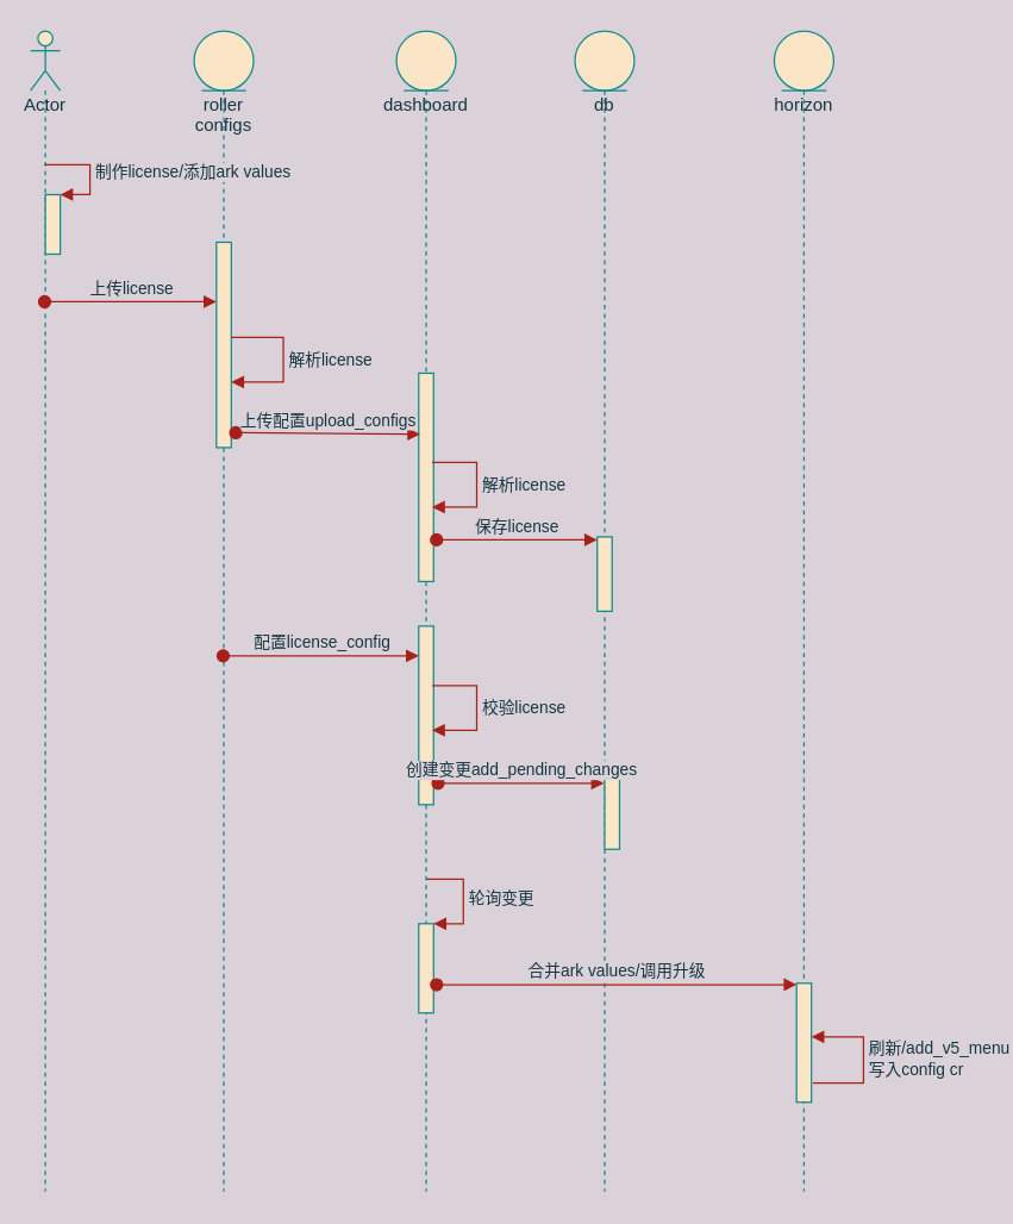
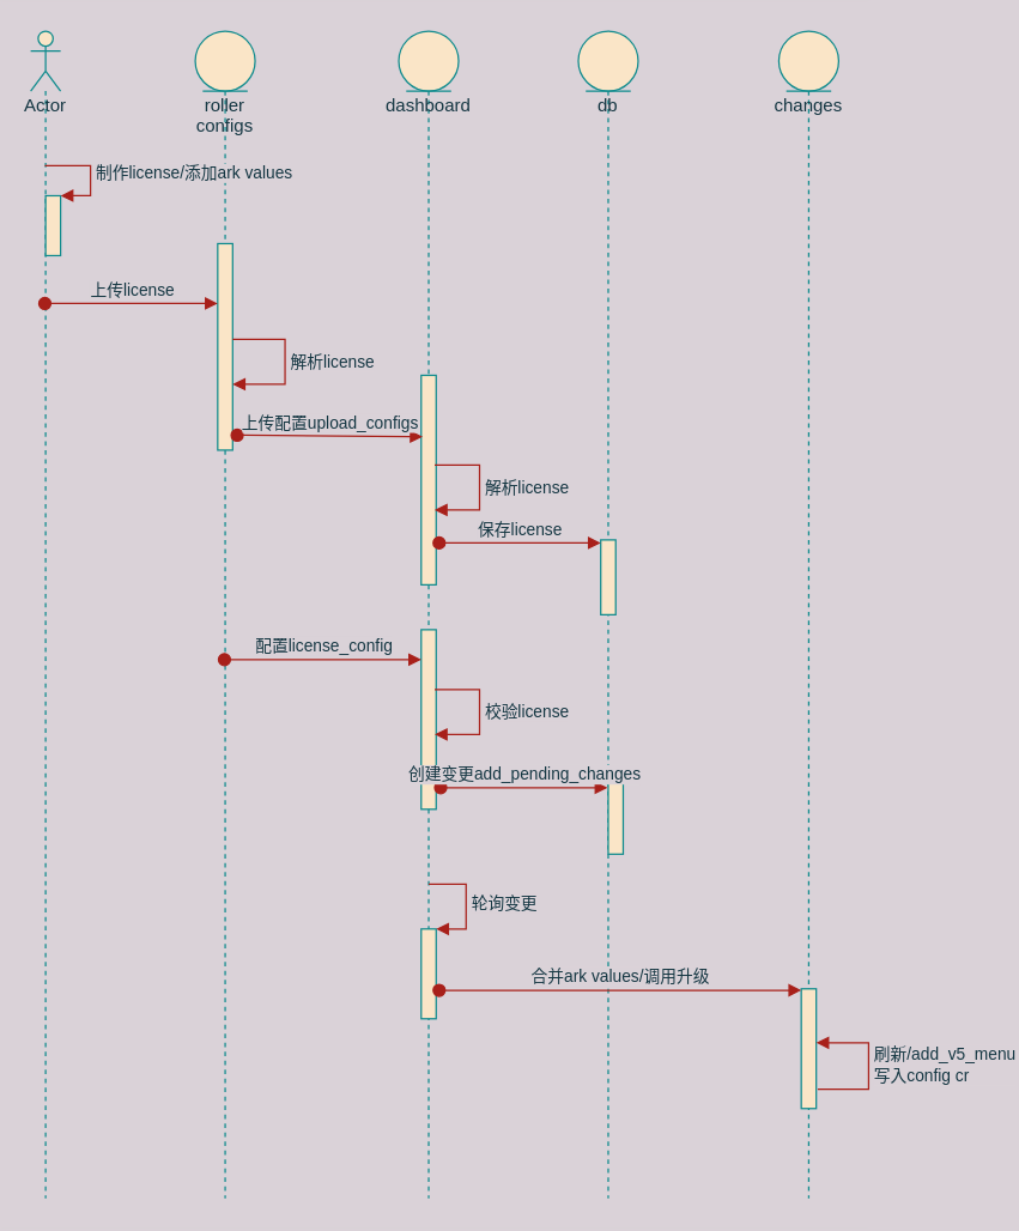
  <mxCell id="0" />
  <mxCell id="1" parent="0" />
  <mxCell id="2" value="roller&lt;br&gt;configs" style="shape=umlLifeline;participant=umlEntity;perimeter=lifelinePerimeter;whiteSpace=wrap;html=1;container=1;collapsible=0;recursiveResize=0;verticalAlign=top;spacingTop=36;outlineConnect=0;rounded=0;sketch=0;strokeColor=#0F8B8D;fillColor=#FAE5C7;fontColor=#143642;" vertex="1" parent="1"><mxGeometry x="130" y="20" width="40" height="780" as="geometry" /></mxCell>
  <mxCell id="3" value="" style="html=1;points=[];perimeter=orthogonalPerimeter;rounded=0;sketch=0;strokeColor=#0F8B8D;fillColor=#FAE5C7;fontColor=#143642;" vertex="1" parent="2"><mxGeometry x="15" y="142" width="10" height="138" as="geometry" /></mxCell>
  <mxCell id="4" value="db" style="shape=umlLifeline;participant=umlEntity;perimeter=lifelinePerimeter;whiteSpace=wrap;html=1;container=1;collapsible=0;recursiveResize=0;verticalAlign=top;spacingTop=36;outlineConnect=0;rounded=0;sketch=0;strokeColor=#0F8B8D;fillColor=#FAE5C7;fontColor=#143642;" vertex="1" parent="1"><mxGeometry x="386" y="20" width="40" height="780" as="geometry" /></mxCell>
  <mxCell id="5" value="" style="html=1;points=[];perimeter=orthogonalPerimeter;rounded=0;sketch=0;strokeColor=#0F8B8D;fillColor=#FAE5C7;fontColor=#143642;" vertex="1" parent="4"><mxGeometry x="15" y="340" width="10" height="50" as="geometry" /></mxCell>
  <mxCell id="6" value="" style="html=1;points=[];perimeter=orthogonalPerimeter;rounded=0;sketch=0;strokeColor=#0F8B8D;fillColor=#FAE5C7;fontColor=#143642;" vertex="1" parent="4"><mxGeometry x="20" y="500" width="10" height="50" as="geometry" /></mxCell>
  <mxCell id="7" value="dashboard" style="shape=umlLifeline;participant=umlEntity;perimeter=lifelinePerimeter;whiteSpace=wrap;html=1;container=1;collapsible=0;recursiveResize=0;verticalAlign=top;spacingTop=36;outlineConnect=0;rounded=0;sketch=0;strokeColor=#0F8B8D;fillColor=#FAE5C7;fontColor=#143642;" vertex="1" parent="1"><mxGeometry x="266" y="20" width="40" height="780" as="geometry" /></mxCell>
  <mxCell id="8" value="" style="html=1;points=[];perimeter=orthogonalPerimeter;rounded=0;sketch=0;strokeColor=#0F8B8D;fillColor=#FAE5C7;fontColor=#143642;" vertex="1" parent="7"><mxGeometry x="15" y="230" width="10" height="140" as="geometry" /></mxCell>
  <mxCell id="9" value="" style="html=1;points=[];perimeter=orthogonalPerimeter;rounded=0;sketch=0;strokeColor=#0F8B8D;fillColor=#FAE5C7;fontColor=#143642;" vertex="1" parent="7"><mxGeometry x="15" y="400" width="10" height="120" as="geometry" /></mxCell>
  <mxCell id="10" value="" style="html=1;points=[];perimeter=orthogonalPerimeter;rounded=0;sketch=0;strokeColor=#0F8B8D;fillColor=#FAE5C7;fontColor=#143642;" vertex="1" parent="7"><mxGeometry x="15" y="600" width="10" height="60" as="geometry" /></mxCell>
  <mxCell id="11" value="轮询变更" style="edgeStyle=orthogonalEdgeStyle;html=1;align=left;spacingLeft=2;endArrow=block;rounded=0;entryX=1;entryY=0;strokeColor=#A8201A;fillColor=#FAE5C7;fontColor=#143642;labelBackgroundColor=#DAD2D8;" edge="1" target="10" parent="7"><mxGeometry relative="1" as="geometry"><mxPoint x="20" y="570" as="sourcePoint" /><Array as="points"><mxPoint x="45" y="570" /></Array></mxGeometry></mxCell>
  <mxCell id="12" value="Actor" style="shape=umlLifeline;participant=umlActor;perimeter=lifelinePerimeter;whiteSpace=wrap;html=1;container=1;collapsible=0;recursiveResize=0;verticalAlign=top;spacingTop=36;outlineConnect=0;rounded=0;sketch=0;strokeColor=#0F8B8D;fillColor=#FAE5C7;fontColor=#143642;" vertex="1" parent="1"><mxGeometry x="20" y="20" width="20" height="780" as="geometry" /></mxCell>
  <mxCell id="13" value="" style="html=1;points=[];perimeter=orthogonalPerimeter;rounded=0;sketch=0;strokeColor=#0F8B8D;fillColor=#FAE5C7;fontColor=#143642;" vertex="1" parent="12"><mxGeometry x="10" y="110" width="10" height="40" as="geometry" /></mxCell>
  <mxCell id="14" value="制作license/添加ark values" style="edgeStyle=orthogonalEdgeStyle;html=1;align=left;spacingLeft=2;endArrow=block;rounded=0;entryX=1;entryY=0;strokeColor=#A8201A;fillColor=#FAE5C7;fontColor=#143642;labelBackgroundColor=#DAD2D8;" edge="1" target="13" parent="12"><mxGeometry relative="1" as="geometry"><mxPoint x="9.5" y="90" as="sourcePoint" /><Array as="points"><mxPoint x="40" y="90" /><mxPoint x="40" y="110" /></Array></mxGeometry></mxCell>
  <mxCell id="15" value="上传license" style="html=1;verticalAlign=bottom;startArrow=oval;endArrow=block;startSize=8;strokeColor=#A8201A;fillColor=#FAE5C7;fontColor=#143642;labelBackgroundColor=#DAD2D8;" edge="1" target="3" parent="1" source="12"><mxGeometry relative="1" as="geometry"><mxPoint x="29.5" y="202" as="sourcePoint" /><Array as="points"><mxPoint x="70" y="202" /></Array></mxGeometry></mxCell>
  <mxCell id="16" value="解析license" style="edgeStyle=orthogonalEdgeStyle;html=1;align=left;spacingLeft=2;endArrow=block;rounded=0;strokeColor=#A8201A;fillColor=#FAE5C7;fontColor=#143642;labelBackgroundColor=#DAD2D8;" edge="1" parent="1"><mxGeometry relative="1" as="geometry"><mxPoint x="155" y="226" as="sourcePoint" /><Array as="points"><mxPoint x="190" y="226" /><mxPoint x="190" y="256" /></Array><mxPoint x="155" y="256" as="targetPoint" /></mxGeometry></mxCell>
  <mxCell id="17" value="上传配置upload_configs" style="html=1;verticalAlign=bottom;startArrow=oval;endArrow=block;startSize=8;strokeColor=#A8201A;fillColor=#FAE5C7;fontColor=#143642;entryX=0.1;entryY=0.293;entryDx=0;entryDy=0;entryPerimeter=0;labelBackgroundColor=#DAD2D8;" edge="1" parent="1" target="8"><mxGeometry relative="1" as="geometry"><mxPoint x="158" y="290" as="sourcePoint" /><mxPoint x="270" y="290" as="targetPoint" /><Array as="points" /></mxGeometry></mxCell>
  <mxCell id="18" value="解析license" style="edgeStyle=orthogonalEdgeStyle;html=1;align=left;spacingLeft=2;endArrow=block;rounded=0;strokeColor=#A8201A;fillColor=#FAE5C7;fontColor=#143642;labelBackgroundColor=#DAD2D8;" edge="1" parent="1"><mxGeometry relative="1" as="geometry"><mxPoint x="290" y="310" as="sourcePoint" /><Array as="points"><mxPoint x="320" y="310" /><mxPoint x="320" y="340" /></Array><mxPoint x="290" y="340" as="targetPoint" /></mxGeometry></mxCell>
  <mxCell id="19" value="保存license" style="html=1;verticalAlign=bottom;startArrow=oval;endArrow=block;startSize=8;strokeColor=#A8201A;fillColor=#FAE5C7;fontColor=#143642;exitX=1.2;exitY=0.8;exitDx=0;exitDy=0;exitPerimeter=0;labelBackgroundColor=#DAD2D8;" edge="1" target="5" parent="1" source="8"><mxGeometry relative="1" as="geometry"><mxPoint x="300" y="380" as="sourcePoint" /></mxGeometry></mxCell>
  <mxCell id="20" value="配置license_config" style="html=1;verticalAlign=bottom;startArrow=oval;endArrow=block;startSize=8;strokeColor=#A8201A;fillColor=#FAE5C7;fontColor=#143642;labelBackgroundColor=#DAD2D8;" edge="1" target="9" parent="1"><mxGeometry relative="1" as="geometry"><mxPoint x="149.5" y="440" as="sourcePoint" /></mxGeometry></mxCell>
  <mxCell id="21" value="校验license" style="edgeStyle=orthogonalEdgeStyle;html=1;align=left;spacingLeft=2;endArrow=block;rounded=0;strokeColor=#A8201A;fillColor=#FAE5C7;fontColor=#143642;labelBackgroundColor=#DAD2D8;" edge="1" parent="1"><mxGeometry relative="1" as="geometry"><mxPoint x="290" y="460" as="sourcePoint" /><Array as="points"><mxPoint x="320" y="460" /><mxPoint x="320" y="490" /></Array><mxPoint x="290" y="490" as="targetPoint" /></mxGeometry></mxCell>
  <mxCell id="22" value="创建变更add_pending_changes" style="html=1;verticalAlign=bottom;startArrow=oval;endArrow=block;startSize=8;strokeColor=#A8201A;fillColor=#FAE5C7;fontColor=#143642;labelBackgroundColor=#DAD2D8;exitX=1.3;exitY=0.88;exitDx=0;exitDy=0;exitPerimeter=0;" edge="1" target="4" parent="1" source="9"><mxGeometry relative="1" as="geometry"><mxPoint x="351" y="555" as="sourcePoint" /><Array as="points" /></mxGeometry></mxCell>
- <mxCell id="23" value="horizon" style="shape=umlLifeline;participant=umlEntity;perimeter=lifelinePerimeter;whiteSpace=wrap;html=1;container=1;collapsible=0;recursiveResize=0;verticalAlign=top;spacingTop=36;outlineConnect=0;rounded=0;sketch=0;strokeColor=#0F8B8D;fillColor=#FAE5C7;fontColor=#143642;" vertex="1" parent="1"><mxGeometry x="520" y="20" width="40" height="780" as="geometry" /></mxCell>
+ <mxCell id="23" value="changes" style="shape=umlLifeline;participant=umlEntity;perimeter=lifelinePerimeter;whiteSpace=wrap;html=1;container=1;collapsible=0;recursiveResize=0;verticalAlign=top;spacingTop=36;outlineConnect=0;rounded=0;sketch=0;strokeColor=#0F8B8D;fillColor=#FAE5C7;fontColor=#143642;" vertex="1" parent="1"><mxGeometry x="520" y="20" width="40" height="780" as="geometry" /></mxCell>
  <mxCell id="24" value="" style="html=1;points=[];perimeter=orthogonalPerimeter;rounded=0;sketch=0;strokeColor=#0F8B8D;fillColor=#FAE5C7;fontColor=#143642;" vertex="1" parent="23"><mxGeometry x="15" y="640" width="10" height="80" as="geometry" /></mxCell>
  <mxCell id="25" value="刷新/add_v5_menu&lt;br&gt;写入config cr" style="edgeStyle=orthogonalEdgeStyle;html=1;align=left;spacingLeft=2;endArrow=block;rounded=0;strokeColor=#A8201A;fillColor=#FAE5C7;fontColor=#143642;entryX=1;entryY=0.45;entryDx=0;entryDy=0;entryPerimeter=0;exitX=1.1;exitY=0.838;exitDx=0;exitDy=0;exitPerimeter=0;labelBackgroundColor=#DAD2D8;" edge="1" parent="23" source="24" target="24"><mxGeometry relative="1" as="geometry"><mxPoint x="-220" y="430" as="sourcePoint" /><Array as="points"><mxPoint x="60" y="707" /><mxPoint x="60" y="676" /></Array><mxPoint x="-220" y="460" as="targetPoint" /></mxGeometry></mxCell>
  <mxCell id="26" value="合并ark values/调用升级" style="html=1;verticalAlign=bottom;startArrow=oval;endArrow=block;startSize=8;strokeColor=#A8201A;fillColor=#FAE5C7;fontColor=#143642;exitX=1.2;exitY=0.683;exitDx=0;exitDy=0;exitPerimeter=0;labelBackgroundColor=#DAD2D8;" edge="1" target="24" parent="1" source="10"><mxGeometry relative="1" as="geometry"><mxPoint x="475" y="680" as="sourcePoint" /></mxGeometry></mxCell>
